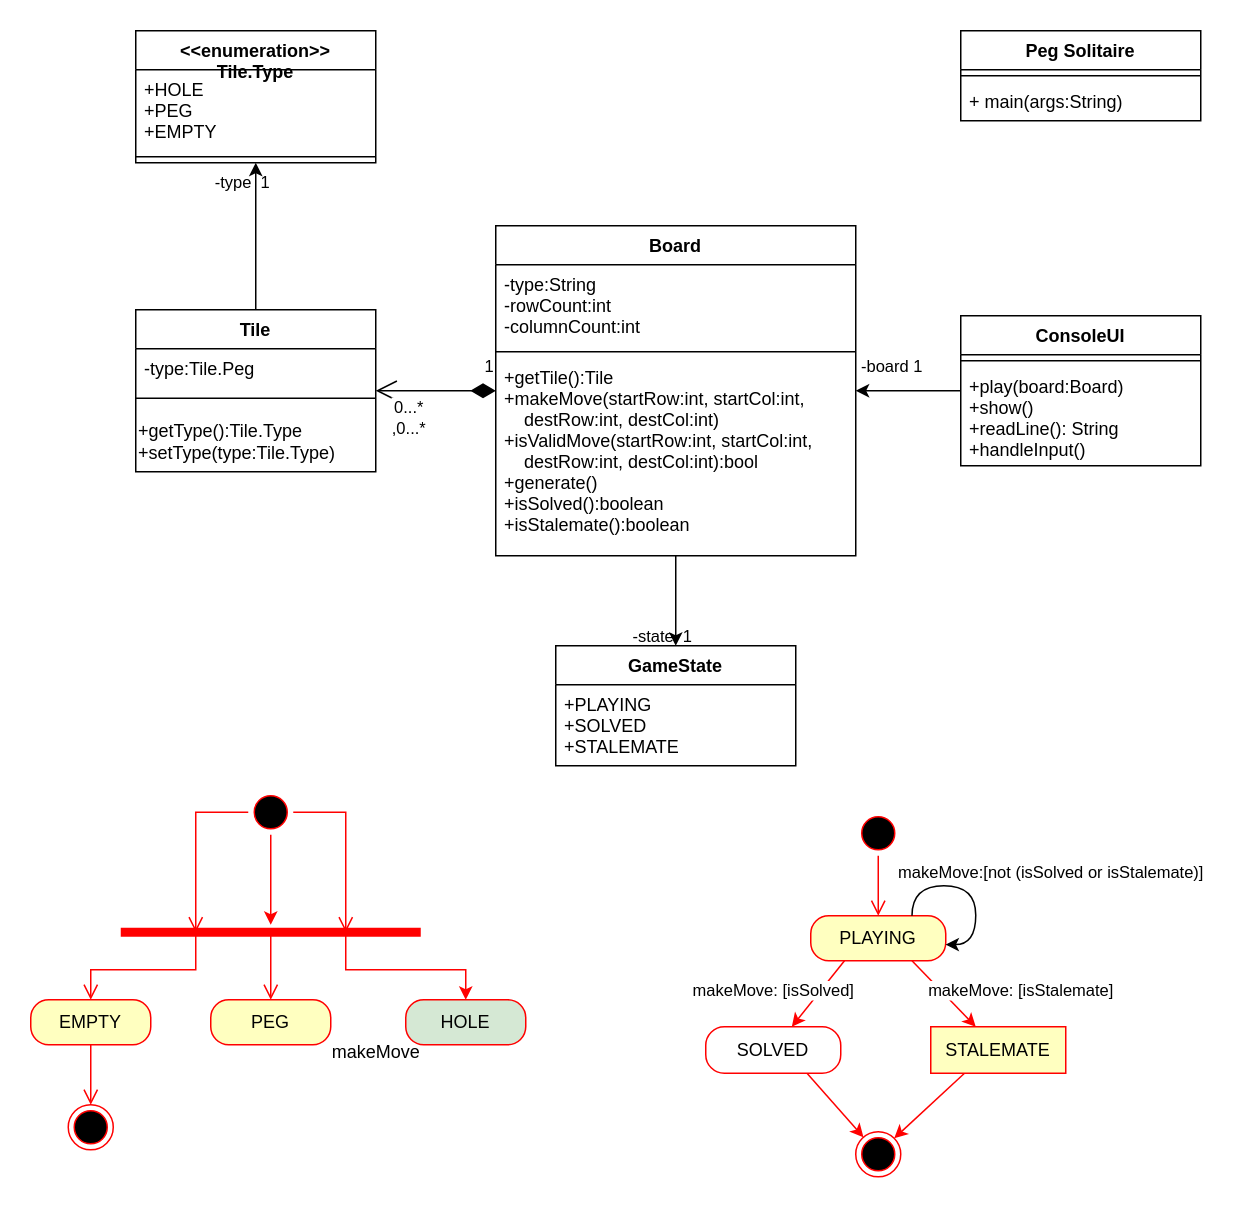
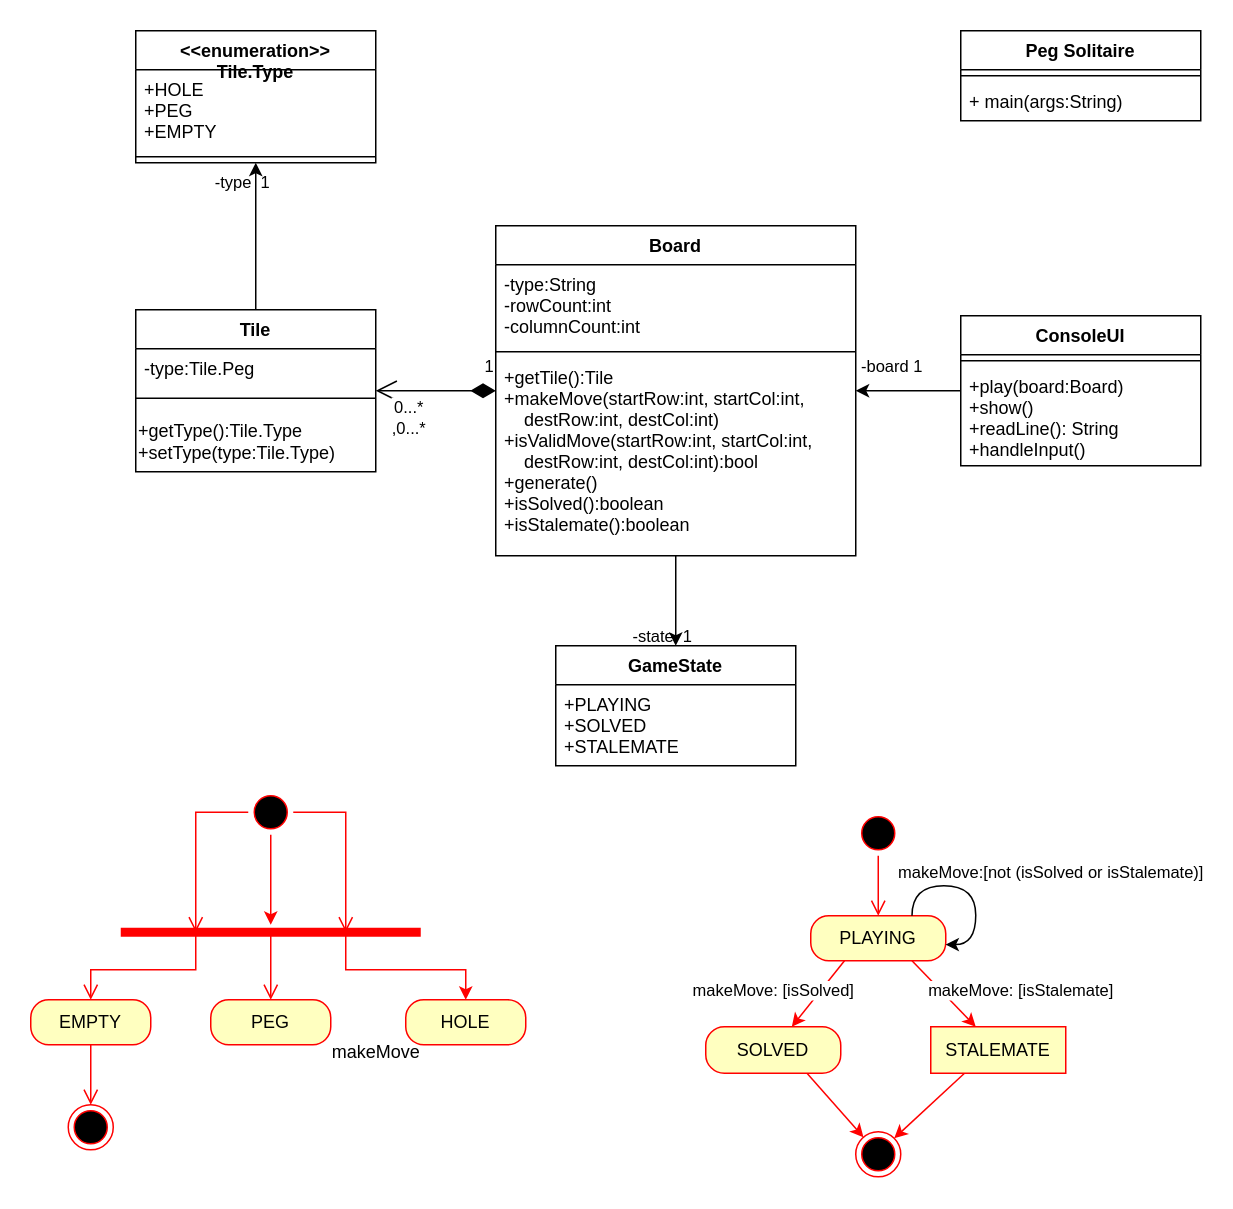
  <mxCell id="0" />
  <mxCell id="1" parent="0" />
  <mxCell id="2" style="edgeStyle=orthogonalEdgeStyle;rounded=0;orthogonalLoop=1;jettySize=auto;html=1;entryX=0.5;entryY=0;entryDx=0;entryDy=0;" parent="1" source="4" target="19" edge="1"><mxGeometry relative="1" as="geometry" /></mxCell>
  <mxCell id="3" value="&lt;div&gt;-state&amp;nbsp; 1&lt;/div&gt;" style="edgeLabel;html=1;align=center;verticalAlign=middle;resizable=0;points=[];labelBackgroundColor=none;" parent="2" vertex="1" connectable="0"><mxGeometry x="0.675" y="1" relative="1" as="geometry"><mxPoint x="-11" y="3" as="offset" /></mxGeometry></mxCell>
  <mxCell id="4" value="Board" style="swimlane;fontStyle=1;align=center;verticalAlign=top;childLayout=stackLayout;horizontal=1;startSize=26;horizontalStack=0;resizeParent=1;resizeParentMax=0;resizeLast=0;collapsible=1;marginBottom=0;" parent="1" vertex="1"><mxGeometry x="330" y="150" width="240" height="220" as="geometry"><mxRectangle x="480" y="110" width="70" height="30" as="alternateBounds" /></mxGeometry></mxCell>
  <mxCell id="5" value="-type:String&#10;-rowCount:int&#10;-columnCount:int&#10;" style="text;strokeColor=none;fillColor=none;align=left;verticalAlign=top;spacingLeft=4;spacingRight=4;overflow=hidden;rotatable=0;points=[[0,0.5],[1,0.5]];portConstraint=eastwest;" parent="4" vertex="1"><mxGeometry y="26" width="240" height="54" as="geometry" /></mxCell>
  <mxCell id="6" value="" style="line;strokeWidth=1;fillColor=none;align=left;verticalAlign=middle;spacingTop=-1;spacingLeft=3;spacingRight=3;rotatable=0;labelPosition=right;points=[];portConstraint=eastwest;strokeColor=inherit;" parent="4" vertex="1"><mxGeometry y="80" width="240" height="8" as="geometry" /></mxCell>
  <mxCell id="7" value="+getTile():Tile&#10;+makeMove(startRow:int, startCol:int,&#10;    destRow:int, destCol:int)&#10;+isValidMove(startRow:int, startCol:int,&#10;    destRow:int, destCol:int):bool&#10;+generate()&#10;+isSolved():boolean&#10;+isStalemate():boolean&#10;&#10;&#10;" style="text;strokeColor=none;fillColor=none;align=left;verticalAlign=top;spacingLeft=4;spacingRight=4;overflow=hidden;rotatable=0;points=[[0,0.5],[1,0.5]];portConstraint=eastwest;" parent="4" vertex="1"><mxGeometry y="88" width="240" height="132" as="geometry" /></mxCell>
  <mxCell id="8" style="edgeStyle=orthogonalEdgeStyle;rounded=0;orthogonalLoop=1;jettySize=auto;html=1;entryX=0.5;entryY=1;entryDx=0;entryDy=0;" parent="1" source="10" target="26" edge="1"><mxGeometry relative="1" as="geometry" /></mxCell>
  <mxCell id="9" value="-type&amp;nbsp; 1" style="edgeLabel;html=1;align=center;verticalAlign=middle;resizable=0;points=[];labelBackgroundColor=none;" parent="8" vertex="1" connectable="0"><mxGeometry x="0.581" y="-1" relative="1" as="geometry"><mxPoint x="-11" y="-9" as="offset" /></mxGeometry></mxCell>
  <mxCell id="10" value="Tile" style="swimlane;fontStyle=1;align=center;verticalAlign=top;childLayout=stackLayout;horizontal=1;startSize=26;horizontalStack=0;resizeParent=1;resizeParentMax=0;resizeLast=0;collapsible=1;marginBottom=0;" parent="1" vertex="1"><mxGeometry x="90" y="206" width="160" height="108" as="geometry" /></mxCell>
  <mxCell id="11" value="-type:Tile.Peg" style="text;strokeColor=none;fillColor=none;align=left;verticalAlign=top;spacingLeft=4;spacingRight=4;overflow=hidden;rotatable=0;points=[[0,0.5],[1,0.5]];portConstraint=eastwest;" parent="10" vertex="1"><mxGeometry y="26" width="160" height="24" as="geometry" /></mxCell>
  <mxCell id="12" value="" style="line;strokeWidth=1;fillColor=none;align=left;verticalAlign=middle;spacingTop=-1;spacingLeft=3;spacingRight=3;rotatable=0;labelPosition=right;points=[];portConstraint=eastwest;strokeColor=inherit;" parent="10" vertex="1"><mxGeometry y="50" width="160" height="18" as="geometry" /></mxCell>
  <mxCell id="13" value="&lt;div&gt;+getType():Tile.Type&lt;/div&gt;&lt;div&gt;+setType(type:Tile.Type)&lt;br&gt;&lt;/div&gt;" style="text;html=1;align=left;verticalAlign=middle;resizable=0;points=[];autosize=1;strokeColor=none;fillColor=none;" parent="10" vertex="1"><mxGeometry y="68" width="160" height="40" as="geometry" /></mxCell>
  <mxCell id="14" style="edgeStyle=orthogonalEdgeStyle;rounded=0;orthogonalLoop=1;jettySize=auto;html=1;" parent="1" source="16" target="4" edge="1"><mxGeometry relative="1" as="geometry"><Array as="points" /></mxGeometry></mxCell>
  <mxCell id="15" value="-board 1" style="edgeLabel;html=1;align=center;verticalAlign=middle;resizable=0;points=[];" parent="14" vertex="1" connectable="0"><mxGeometry x="0.712" relative="1" as="geometry"><mxPoint x="13" y="-17" as="offset" /></mxGeometry></mxCell>
  <mxCell id="16" value="ConsoleUI" style="swimlane;fontStyle=1;align=center;verticalAlign=top;childLayout=stackLayout;horizontal=1;startSize=26;horizontalStack=0;resizeParent=1;resizeParentMax=0;resizeLast=0;collapsible=1;marginBottom=0;" parent="1" vertex="1"><mxGeometry x="640" y="210" width="160" height="100" as="geometry" /></mxCell>
  <mxCell id="17" value="" style="line;strokeWidth=1;fillColor=none;align=left;verticalAlign=middle;spacingTop=-1;spacingLeft=3;spacingRight=3;rotatable=0;labelPosition=right;points=[];portConstraint=eastwest;strokeColor=inherit;" parent="16" vertex="1"><mxGeometry y="26" width="160" height="8" as="geometry" /></mxCell>
  <mxCell id="18" value="+play(board:Board)&#10;+show()&#10;+readLine(): String&#10;+handleInput()&#10;&#10;" style="text;strokeColor=none;fillColor=none;align=left;verticalAlign=top;spacingLeft=4;spacingRight=4;overflow=hidden;rotatable=0;points=[[0,0.5],[1,0.5]];portConstraint=eastwest;" parent="16" vertex="1"><mxGeometry y="34" width="160" height="66" as="geometry" /></mxCell>
  <mxCell id="19" value="GameState" style="swimlane;fontStyle=1;align=center;verticalAlign=top;childLayout=stackLayout;horizontal=1;startSize=26;horizontalStack=0;resizeParent=1;resizeParentMax=0;resizeLast=0;collapsible=1;marginBottom=0;" parent="1" vertex="1"><mxGeometry x="370" y="430" width="160" height="80" as="geometry" /></mxCell>
  <mxCell id="20" value="+PLAYING&#10;+SOLVED&#10;+STALEMATE" style="text;strokeColor=none;fillColor=none;align=left;verticalAlign=top;spacingLeft=4;spacingRight=4;overflow=hidden;rotatable=0;points=[[0,0.5],[1,0.5]];portConstraint=eastwest;" parent="19" vertex="1"><mxGeometry y="26" width="160" height="54" as="geometry" /></mxCell>
  <mxCell id="21" value="1" style="endArrow=open;html=1;endSize=12;startArrow=diamondThin;startSize=14;startFill=1;edgeStyle=orthogonalEdgeStyle;align=left;verticalAlign=bottom;rounded=0;" parent="1" source="4" target="10" edge="1"><mxGeometry x="-0.774" y="-7" relative="1" as="geometry"><mxPoint x="180" y="170" as="sourcePoint" /><mxPoint x="340" y="170" as="targetPoint" /><Array as="points" /><mxPoint as="offset" /></mxGeometry></mxCell>
  <mxCell id="22" value="&lt;div&gt;0...*&lt;/div&gt;,0...*" style="edgeLabel;html=1;align=center;verticalAlign=middle;resizable=0;points=[];" parent="21" vertex="1" connectable="0"><mxGeometry x="0.803" y="3" relative="1" as="geometry"><mxPoint x="13" y="14" as="offset" /></mxGeometry></mxCell>
  <mxCell id="23" value="Peg Solitaire" style="swimlane;fontStyle=1;align=center;verticalAlign=top;childLayout=stackLayout;horizontal=1;startSize=26;horizontalStack=0;resizeParent=1;resizeParentMax=0;resizeLast=0;collapsible=1;marginBottom=0;" parent="1" vertex="1"><mxGeometry x="640" y="20" width="160" height="60" as="geometry" /></mxCell>
  <mxCell id="24" value="" style="line;strokeWidth=1;fillColor=none;align=left;verticalAlign=middle;spacingTop=-1;spacingLeft=3;spacingRight=3;rotatable=0;labelPosition=right;points=[];portConstraint=eastwest;strokeColor=inherit;" parent="23" vertex="1"><mxGeometry y="26" width="160" height="8" as="geometry" /></mxCell>
  <mxCell id="25" value="+ main(args:String)" style="text;strokeColor=none;fillColor=none;align=left;verticalAlign=top;spacingLeft=4;spacingRight=4;overflow=hidden;rotatable=0;points=[[0,0.5],[1,0.5]];portConstraint=eastwest;" parent="23" vertex="1"><mxGeometry y="34" width="160" height="26" as="geometry" /></mxCell>
  <mxCell id="26" value="&lt;&lt;enumeration&gt;&gt;&#10;Tile.Type" style="swimlane;fontStyle=1;align=center;verticalAlign=top;childLayout=stackLayout;horizontal=1;startSize=26;horizontalStack=0;resizeParent=1;resizeParentMax=0;resizeLast=0;collapsible=1;marginBottom=0;fillColor=default;" parent="1" vertex="1"><mxGeometry x="90" y="20" width="160" height="88" as="geometry" /></mxCell>
  <mxCell id="27" value="+HOLE&#10;+PEG&#10;+EMPTY" style="text;strokeColor=none;fillColor=none;align=left;verticalAlign=top;spacingLeft=4;spacingRight=4;overflow=hidden;rotatable=0;points=[[0,0.5],[1,0.5]];portConstraint=eastwest;" parent="26" vertex="1"><mxGeometry y="26" width="160" height="54" as="geometry" /></mxCell>
  <mxCell id="28" value="" style="line;strokeWidth=1;fillColor=none;align=left;verticalAlign=middle;spacingTop=-1;spacingLeft=3;spacingRight=3;rotatable=0;labelPosition=right;points=[];portConstraint=eastwest;strokeColor=inherit;" parent="26" vertex="1"><mxGeometry y="80" width="160" height="8" as="geometry" /></mxCell>
  <mxCell id="29" value="EMPTY" style="rounded=1;whiteSpace=wrap;html=1;arcSize=40;fontColor=#000000;fillColor=#ffffc0;strokeColor=#ff0000;labelBackgroundColor=none;" parent="1" vertex="1"><mxGeometry x="20" y="666" width="80" height="30" as="geometry" /></mxCell>
  <mxCell id="30" value="" style="edgeStyle=orthogonalEdgeStyle;html=1;verticalAlign=bottom;endArrow=open;endSize=8;strokeColor=#ff0000;rounded=0;" parent="1" source="29" target="33" edge="1"><mxGeometry relative="1" as="geometry"><mxPoint x="170" y="776" as="targetPoint" /><Array as="points" /></mxGeometry></mxCell>
  <mxCell id="31" value="" style="ellipse;html=1;shape=startState;fillColor=#000000;strokeColor=#ff0000;labelBackgroundColor=none;" parent="1" vertex="1"><mxGeometry x="165" y="526" width="30" height="30" as="geometry" /></mxCell>
  <mxCell id="32" value="" style="edgeStyle=orthogonalEdgeStyle;html=1;verticalAlign=bottom;endArrow=open;endSize=8;strokeColor=#ff0000;rounded=0;entryX=0.25;entryY=0.5;entryDx=0;entryDy=0;entryPerimeter=0;" parent="1" source="31" target="38" edge="1"><mxGeometry relative="1" as="geometry"><mxPoint x="120" y="646" as="targetPoint" /><Array as="points"><mxPoint x="130" y="541" /></Array></mxGeometry></mxCell>
  <mxCell id="33" value="" style="ellipse;html=1;shape=endState;fillColor=#000000;strokeColor=#ff0000;labelBackgroundColor=none;" parent="1" vertex="1"><mxGeometry x="45" y="736" width="30" height="30" as="geometry" /></mxCell>
  <mxCell id="34" value="PEG" style="rounded=1;whiteSpace=wrap;html=1;arcSize=40;fontColor=#000000;fillColor=#ffffc0;strokeColor=#ff0000;labelBackgroundColor=none;" parent="1" vertex="1"><mxGeometry x="140" y="666" width="80" height="30" as="geometry" /></mxCell>
- <mxCell id="35" value="HOLE" style="rounded=1;whiteSpace=wrap;html=1;arcSize=40;fontColor=#000000;fillColor=#d5e8d4;strokeColor=#ff0000;labelBackgroundColor=none;" parent="1" vertex="1"><mxGeometry x="270" y="666" width="80" height="30" as="geometry" /></mxCell>
+ <mxCell id="35" value="HOLE" style="rounded=1;whiteSpace=wrap;html=1;arcSize=40;fontColor=#000000;fillColor=#ffffc0;strokeColor=#ff0000;labelBackgroundColor=none;" parent="1" vertex="1"><mxGeometry x="270" y="666" width="80" height="30" as="geometry" /></mxCell>
  <mxCell id="36" style="edgeStyle=orthogonalEdgeStyle;rounded=0;orthogonalLoop=1;jettySize=auto;html=1;strokeColor=#FF0000;exitX=0.5;exitY=1;exitDx=0;exitDy=0;" parent="1" source="31" target="38" edge="1"><mxGeometry relative="1" as="geometry"><mxPoint x="160" y="586" as="targetPoint" /><mxPoint x="180" y="586" as="sourcePoint" /><Array as="points" /></mxGeometry></mxCell>
  <mxCell id="37" style="edgeStyle=orthogonalEdgeStyle;rounded=0;orthogonalLoop=1;jettySize=auto;html=1;exitX=0.75;exitY=0.5;exitDx=0;exitDy=0;exitPerimeter=0;strokeColor=#FF0000;" parent="1" source="38" target="35" edge="1"><mxGeometry relative="1" as="geometry" /></mxCell>
  <mxCell id="38" value="" style="shape=line;html=1;strokeWidth=6;strokeColor=#ff0000;labelBackgroundColor=none;fillColor=default;" parent="1" vertex="1"><mxGeometry x="80" y="616" width="200" height="10" as="geometry" /></mxCell>
  <mxCell id="39" value="" style="edgeStyle=orthogonalEdgeStyle;html=1;verticalAlign=bottom;endArrow=open;endSize=8;strokeColor=#ff0000;rounded=0;entryX=0.5;entryY=0;entryDx=0;entryDy=0;exitX=0.25;exitY=0.5;exitDx=0;exitDy=0;exitPerimeter=0;" parent="1" source="38" target="29" edge="1"><mxGeometry relative="1" as="geometry"><mxPoint x="270" y="686" as="targetPoint" /></mxGeometry></mxCell>
  <mxCell id="40" value="" style="edgeStyle=orthogonalEdgeStyle;html=1;verticalAlign=bottom;endArrow=open;endSize=8;strokeColor=#ff0000;rounded=0;entryX=0.75;entryY=0.5;entryDx=0;entryDy=0;entryPerimeter=0;exitX=1;exitY=0.5;exitDx=0;exitDy=0;" parent="1" source="31" target="38" edge="1"><mxGeometry relative="1" as="geometry"><mxPoint x="227" y="594" as="targetPoint" /><mxPoint x="280" y="516" as="sourcePoint" /><Array as="points"><mxPoint x="230" y="541" /></Array></mxGeometry></mxCell>
  <mxCell id="41" value="" style="edgeStyle=orthogonalEdgeStyle;html=1;verticalAlign=bottom;endArrow=open;endSize=8;strokeColor=#ff0000;rounded=0;exitX=0.533;exitY=0.292;exitDx=0;exitDy=0;exitPerimeter=0;entryX=0.5;entryY=0;entryDx=0;entryDy=0;" parent="1" source="38" target="34" edge="1"><mxGeometry relative="1" as="geometry"><mxPoint x="70" y="676" as="targetPoint" /><mxPoint x="140" y="631" as="sourcePoint" /><Array as="points"><mxPoint x="180" y="619" /></Array></mxGeometry></mxCell>
  <mxCell id="42" value="makeMove" style="text;html=1;align=center;verticalAlign=middle;resizable=0;points=[];autosize=1;strokeColor=none;fillColor=none;" parent="1" vertex="1"><mxGeometry x="210" y="686" width="80" height="30" as="geometry" /></mxCell>
  <mxCell id="43" style="rounded=0;orthogonalLoop=1;jettySize=auto;html=1;exitX=0.25;exitY=1;exitDx=0;exitDy=0;strokeColor=#FF0000;startArrow=none;startFill=0;" parent="1" source="47" target="51" edge="1"><mxGeometry relative="1" as="geometry" /></mxCell>
  <mxCell id="44" value="makeMove: [isSolved]" style="edgeLabel;html=1;align=center;verticalAlign=middle;resizable=0;points=[];" parent="43" vertex="1" connectable="0"><mxGeometry x="0.334" relative="1" as="geometry"><mxPoint x="-24" y="-10" as="offset" /></mxGeometry></mxCell>
  <mxCell id="45" style="edgeStyle=none;rounded=0;orthogonalLoop=1;jettySize=auto;html=1;exitX=0.75;exitY=1;exitDx=0;exitDy=0;strokeColor=#FF0000;startArrow=none;startFill=0;" parent="1" source="47" target="49" edge="1"><mxGeometry relative="1" as="geometry" /></mxCell>
  <mxCell id="46" value="makeMove: [isStalemate]" style="edgeLabel;html=1;align=center;verticalAlign=middle;resizable=0;points=[];" parent="45" vertex="1" connectable="0"><mxGeometry x="0.409" y="-1" relative="1" as="geometry"><mxPoint x="43" y="-12" as="offset" /></mxGeometry></mxCell>
  <mxCell id="47" value="PLAYING" style="rounded=1;whiteSpace=wrap;html=1;arcSize=40;fontColor=#000000;fillColor=#ffffc0;strokeColor=#ff0000;labelBackgroundColor=none;" parent="1" vertex="1"><mxGeometry x="540" y="610" width="90" height="30" as="geometry" /></mxCell>
  <mxCell id="48" style="edgeStyle=none;rounded=0;orthogonalLoop=1;jettySize=auto;html=1;exitX=0.25;exitY=1;exitDx=0;exitDy=0;entryX=1;entryY=0;entryDx=0;entryDy=0;strokeColor=#FF0000;startArrow=none;startFill=0;" parent="1" source="49" target="52" edge="1"><mxGeometry relative="1" as="geometry" /></mxCell>
  <mxCell id="49" value="STALEMATE" style="whiteSpace=wrap;html=1;arcSize=40;fontColor=#000000;fillColor=#ffffc0;strokeColor=#ff0000;labelBackgroundColor=none;rounded=0;" parent="1" vertex="1"><mxGeometry x="620" y="684" width="90" height="31" as="geometry" /></mxCell>
  <mxCell id="50" style="edgeStyle=none;rounded=0;orthogonalLoop=1;jettySize=auto;html=1;exitX=0.75;exitY=1;exitDx=0;exitDy=0;strokeColor=#FF0000;startArrow=none;startFill=0;" parent="1" source="51" target="52" edge="1"><mxGeometry relative="1" as="geometry" /></mxCell>
- <mxCell id="51" value="SOLVED" style="rounded=1;whiteSpace=wrap;html=1;arcSize=40;fontColor=#000000;fillColor=#ffffff;strokeColor=#ff0000;labelBackgroundColor=none;" parent="1" vertex="1"><mxGeometry x="470" y="684" width="90" height="31" as="geometry" /></mxCell>
+ <mxCell id="51" value="SOLVED" style="rounded=1;whiteSpace=wrap;html=1;arcSize=40;fontColor=#000000;fillColor=#ffffc0;strokeColor=#ff0000;labelBackgroundColor=none;" parent="1" vertex="1"><mxGeometry x="470" y="684" width="90" height="31" as="geometry" /></mxCell>
  <mxCell id="52" value="" style="ellipse;html=1;shape=endState;fillColor=#000000;strokeColor=#ff0000;labelBackgroundColor=none;" parent="1" vertex="1"><mxGeometry x="570" y="754" width="30" height="30" as="geometry" /></mxCell>
  <mxCell id="53" value="" style="ellipse;html=1;shape=startState;fillColor=#000000;strokeColor=#ff0000;labelBackgroundColor=none;" parent="1" vertex="1"><mxGeometry x="570" y="540" width="30" height="30" as="geometry" /></mxCell>
  <mxCell id="54" value="" style="edgeStyle=orthogonalEdgeStyle;html=1;verticalAlign=bottom;endArrow=open;endSize=8;strokeColor=#ff0000;rounded=0;curved=1;" parent="1" source="53" target="47" edge="1"><mxGeometry relative="1" as="geometry"><mxPoint x="585" y="600" as="targetPoint" /></mxGeometry></mxCell>
  <mxCell id="55" style="edgeStyle=orthogonalEdgeStyle;rounded=0;orthogonalLoop=1;jettySize=auto;html=1;exitX=0.75;exitY=0;exitDx=0;exitDy=0;entryX=0.998;entryY=0.641;entryDx=0;entryDy=0;entryPerimeter=0;curved=1;" parent="1" source="47" target="47" edge="1"><mxGeometry relative="1" as="geometry"><Array as="points"><mxPoint x="608" y="590" /><mxPoint x="650" y="590" /><mxPoint x="650" y="629" /></Array></mxGeometry></mxCell>
  <mxCell id="56" value="makeMove:[not (isSolved or isStalemate)]" style="edgeLabel;html=1;align=center;verticalAlign=middle;resizable=0;points=[];" parent="55" vertex="1" connectable="0"><mxGeometry x="-0.106" y="-4" relative="1" as="geometry"><mxPoint x="58" y="-14" as="offset" /></mxGeometry></mxCell>
